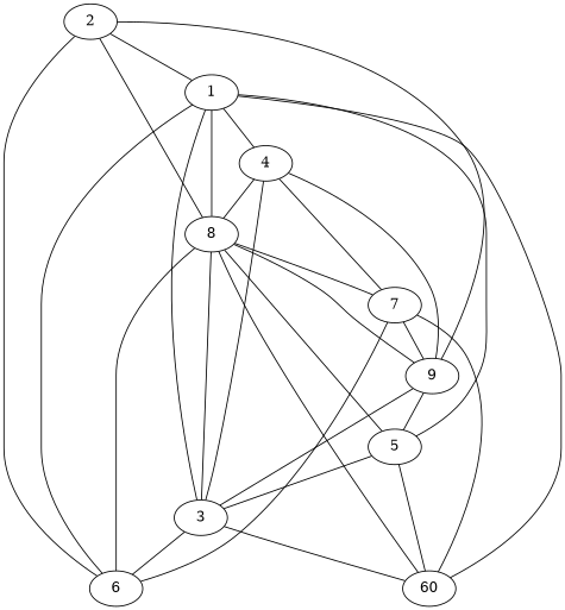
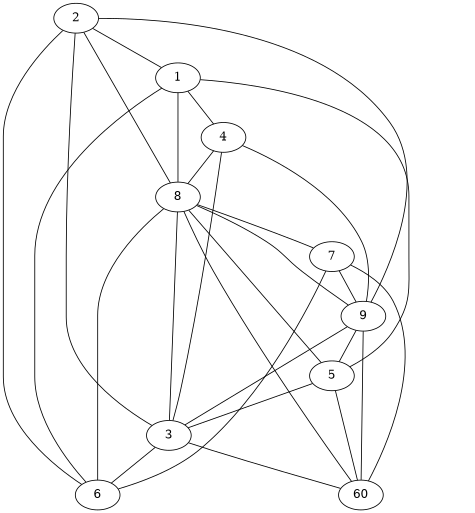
  graph {
    1
    4
    6
    8
    7
    9
    3
    n8 [label=60]
    2
    5
    1 -- 4
    1 -- 6
    1 -- 8
    4 -- 8
-   4 -- 7
    6 -- 8
    8 -- 7
    8 -- 3
    8 -- n8
    7 -- 6
    7 -- 9
    9 -- 4
    9 -- 8
    9 -- 5
    3 -- 4
    3 -- 6
    3 -- 9
    3 -- n8
-   n8 -- 1
+   n8 -- 9
    n8 -- 7
    2 -- 1
    2 -- 6
    2 -- 8
    2 -- 9
-   1 -- 3
+   2 -- 3
    5 -- 1
    5 -- 8
    5 -- 3
    5 -- n8
  }
